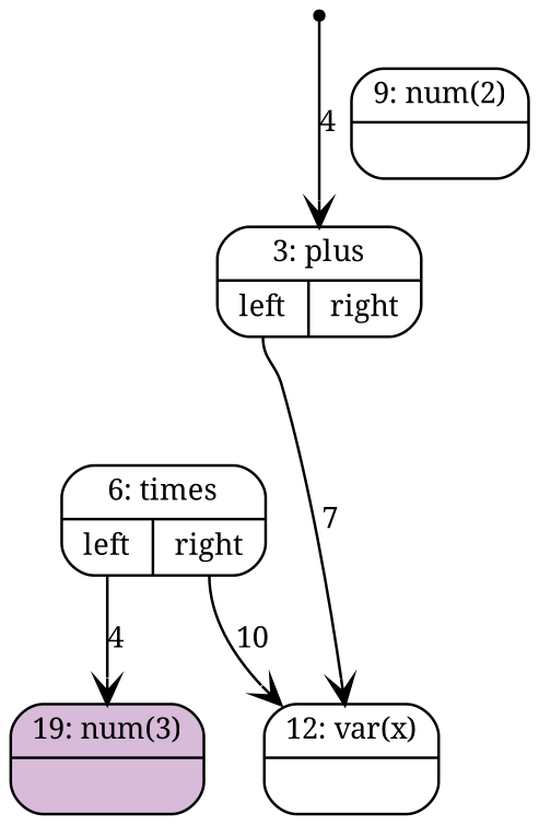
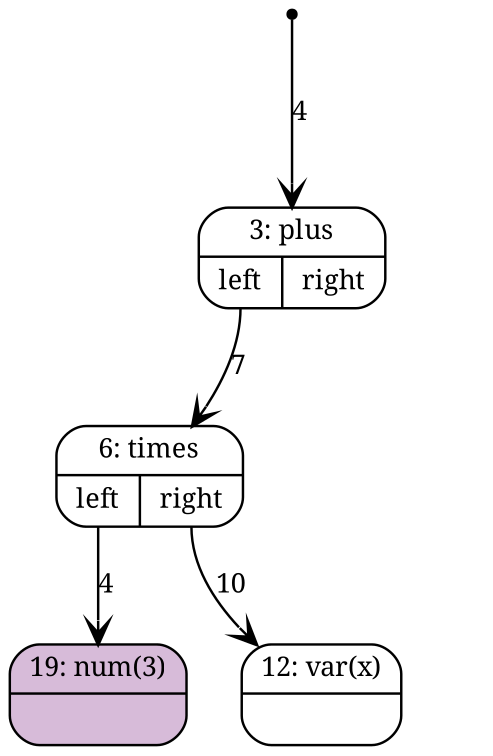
  digraph {
    fontname="Noto Serif"
    rankdir=TB
    node [color=black fillcolor=white fontname="Noto Serif" fontsize=11 ranksep=0 shape=Mrecord style=filled]
    edge [arrowhead=vee color=black fontname="Noto Serif" fontsize=11 tailport=left weight=2]
    n1 [fillcolor=black label="{0: root|{<root> root}}" shape=point]
    n2 [label="{3: plus|{<left> left|<right> right}}"]
    n3 [label="{6: times|{<left> left|<right> right}}"]
    n4 [label="{12: var(x)|{}}"]
    n5 [fillcolor="#D7BBD9" label="{19: num(3)|{}}"]
-   n6 [label="{9: num(2)|{}}"]
    subgraph sub_1 {
      rank=min
      n1
    }
    n1 -> n2 [label=4 tailport=root]
-   n2 -> n4 [label=7]
+   n2 -> n3 [label=7]
    n3 -> n4 [label=10 tailport=right]
    n3 -> n5 [label=4]
  }
